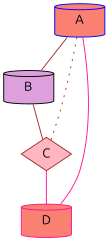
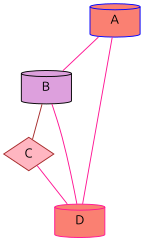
  graph {
    fontname=Ubuntu
    optimalPath=80
    node [fillcolor=salmon fontname=Ubuntu shape=cylinder style=filled]
    edge [color=brown fontname=Ubuntu style=solid]
    A [color=blue]
    B [color=black fillcolor=plum]
    C [color=brown fillcolor=lightpink shape=diamond]
    D [color=deeppink]
-   A -- B [weight=10]
-   A -- C [style=dotted weight=15]
+   A -- B [color=deeppink weight=10]
    A -- D [color=deeppink weight=20]
    B -- C [weight=35]
+   B -- D [color=deeppink weight=25]
    C -- D [color=deeppink weight=30]
  }
